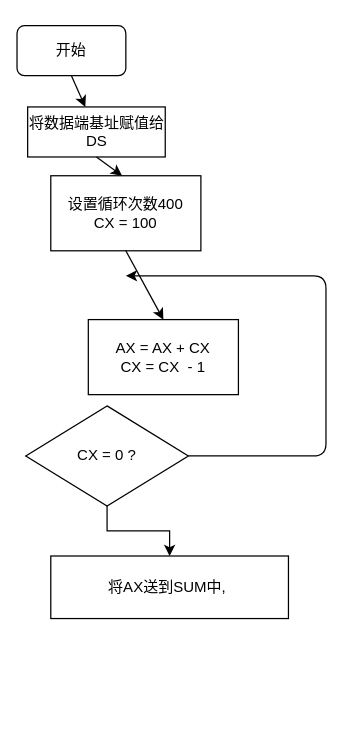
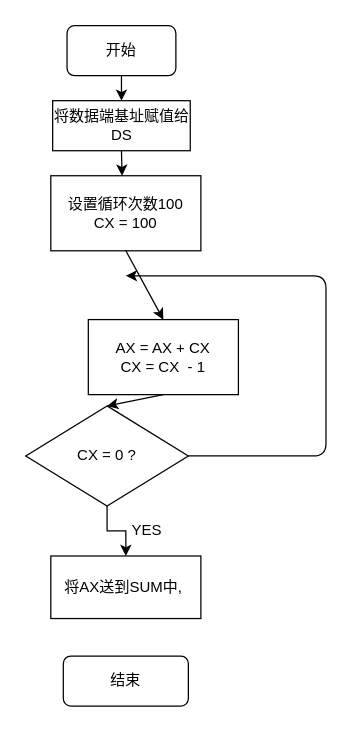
  <mxCell id="0" />
  <mxCell id="1" parent="0" />
- <mxCell id="2" value="开始" style="rounded=1;whiteSpace=wrap;html=1;" vertex="1" parent="1"><mxGeometry x="13" y="20" width="87" height="40" as="geometry" /></mxCell>
- <mxCell id="3" value="将数据端基址赋值给 DS" style="rounded=0;whiteSpace=wrap;html=1;" vertex="1" parent="1"><mxGeometry x="21.5" y="85" width="110" height="40" as="geometry" /></mxCell>
- <mxCell id="4" value="设置循环次数400&lt;br&gt;CX = 100" style="rounded=0;whiteSpace=wrap;html=1;" vertex="1" parent="1"><mxGeometry x="40" y="140" width="120" height="60" as="geometry" /></mxCell>
+ <mxCell id="2" value="开始" style="rounded=1;whiteSpace=wrap;html=1;" vertex="1" parent="1"><mxGeometry x="53" y="20" width="87" height="40" as="geometry" /></mxCell>
+ <mxCell id="3" value="将数据端基址赋值给 DS" style="rounded=0;whiteSpace=wrap;html=1;" vertex="1" parent="1"><mxGeometry x="41.5" y="80" width="110" height="40" as="geometry" /></mxCell>
+ <mxCell id="4" value="设置循环次数100&lt;br&gt;CX = 100" style="rounded=0;whiteSpace=wrap;html=1;" vertex="1" parent="1"><mxGeometry x="40" y="140" width="120" height="60" as="geometry" /></mxCell>
  <mxCell id="5" value="" style="edgeStyle=orthogonalEdgeStyle;rounded=0;orthogonalLoop=1;jettySize=auto;html=1;" edge="1" parent="1" source="6" target="10"><mxGeometry relative="1" as="geometry"><mxPoint x="105" y="444" as="targetPoint" /></mxGeometry></mxCell>
  <mxCell id="6" value="CX = 0 ?" style="rhombus;whiteSpace=wrap;html=1;" vertex="1" parent="1"><mxGeometry x="20" y="324" width="130" height="80" as="geometry" /></mxCell>
  <mxCell id="7" value="" style="endArrow=classic;html=1;exitX=0.5;exitY=1;exitDx=0;exitDy=0;" edge="1" parent="1" source="2" target="3"><mxGeometry width="50" height="50" relative="1" as="geometry"><mxPoint x="-110" y="225" as="sourcePoint" /><mxPoint x="-60" y="175" as="targetPoint" /></mxGeometry></mxCell>
  <mxCell id="8" value="" style="endArrow=classic;html=1;exitX=0.5;exitY=1;exitDx=0;exitDy=0;" edge="1" parent="1" source="3"><mxGeometry width="50" height="50" relative="1" as="geometry"><mxPoint x="30" y="460" as="sourcePoint" /><mxPoint x="97" y="140" as="targetPoint" /></mxGeometry></mxCell>
- <mxCell id="10" value="将AX送到SUM中,&amp;nbsp;" style="rounded=0;whiteSpace=wrap;html=1;" vertex="1" parent="1"><mxGeometry x="40" y="444" width="190" height="50" as="geometry" /></mxCell>
+ <mxCell id="9" value="YES" style="text;html=1;strokeColor=none;fillColor=none;align=center;verticalAlign=middle;whiteSpace=wrap;rounded=0;" vertex="1" parent="1"><mxGeometry x="96.5" y="414" width="40" height="20" as="geometry" /></mxCell>
+ <mxCell id="10" value="将AX送到SUM中,&amp;nbsp;" style="rounded=0;whiteSpace=wrap;html=1;" vertex="1" parent="1"><mxGeometry x="40" y="444" width="120" height="50" as="geometry" /></mxCell>
  <mxCell id="11" value="AX = AX + CX&lt;br&gt;CX = CX&amp;nbsp; - 1" style="rounded=0;whiteSpace=wrap;html=1;" vertex="1" parent="1"><mxGeometry x="70" y="255" width="120" height="60" as="geometry" /></mxCell>
+ <mxCell id="12" value="结束" style="rounded=1;whiteSpace=wrap;html=1;" vertex="1" parent="1"><mxGeometry x="50" y="524" width="100" height="40" as="geometry" /></mxCell>
  <mxCell id="13" value="" style="endArrow=classic;html=1;entryX=0.5;entryY=0;entryDx=0;entryDy=0;exitX=0.5;exitY=1;exitDx=0;exitDy=0;" edge="1" parent="1" source="4" target="11"><mxGeometry width="50" height="50" relative="1" as="geometry"><mxPoint x="-200" y="540" as="sourcePoint" /><mxPoint x="-150" y="490" as="targetPoint" /></mxGeometry></mxCell>
+ <mxCell id="14" value="" style="endArrow=classic;html=1;entryX=0.5;entryY=0;entryDx=0;entryDy=0;exitX=0.5;exitY=1;exitDx=0;exitDy=0;" edge="1" parent="1" source="11" target="6"><mxGeometry width="50" height="50" relative="1" as="geometry"><mxPoint x="40" y="640" as="sourcePoint" /><mxPoint x="90" y="590" as="targetPoint" /></mxGeometry></mxCell>
  <mxCell id="15" value="" style="endArrow=classic;html=1;exitX=1;exitY=0.5;exitDx=0;exitDy=0;" edge="1" parent="1" source="6"><mxGeometry width="50" height="50" relative="1" as="geometry"><mxPoint x="40" y="640" as="sourcePoint" /><mxPoint x="100" y="220" as="targetPoint" /><Array as="points"><mxPoint x="260" y="364" /><mxPoint x="260" y="220" /></Array></mxGeometry></mxCell>
